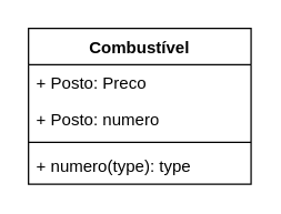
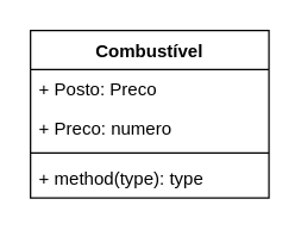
  <mxCell id="0" />
  <mxCell id="1" parent="0" />
  <mxCell id="2" value="Combustível" style="swimlane;fontStyle=1;align=center;verticalAlign=top;childLayout=stackLayout;horizontal=1;startSize=26;horizontalStack=0;resizeParent=1;resizeParentMax=0;resizeLast=0;collapsible=1;marginBottom=0;whiteSpace=wrap;html=1;" parent="1" vertex="1"><mxGeometry x="20" y="20" width="160" height="112" as="geometry"><mxRectangle x="330" y="500" width="100" height="30" as="alternateBounds" /></mxGeometry></mxCell>
  <mxCell id="3" value="+ Posto: Preco" style="text;strokeColor=none;fillColor=none;align=left;verticalAlign=top;spacingLeft=4;spacingRight=4;overflow=hidden;rotatable=0;points=[[0,0.5],[1,0.5]];portConstraint=eastwest;whiteSpace=wrap;html=1;" vertex="1" parent="2"><mxGeometry y="26" width="160" height="26" as="geometry" /></mxCell>
- <mxCell id="4" value="+ Posto: numero" style="text;strokeColor=none;fillColor=none;align=left;verticalAlign=top;spacingLeft=4;spacingRight=4;overflow=hidden;rotatable=0;points=[[0,0.5],[1,0.5]];portConstraint=eastwest;whiteSpace=wrap;html=1;" parent="2" vertex="1"><mxGeometry y="52" width="160" height="26" as="geometry" /></mxCell>
+ <mxCell id="4" value="+ Preco: numero" style="text;strokeColor=none;fillColor=none;align=left;verticalAlign=top;spacingLeft=4;spacingRight=4;overflow=hidden;rotatable=0;points=[[0,0.5],[1,0.5]];portConstraint=eastwest;whiteSpace=wrap;html=1;" parent="2" vertex="1"><mxGeometry y="52" width="160" height="26" as="geometry" /></mxCell>
  <mxCell id="5" value="" style="line;strokeWidth=1;fillColor=none;align=left;verticalAlign=middle;spacingTop=-1;spacingLeft=3;spacingRight=3;rotatable=0;labelPosition=right;points=[];portConstraint=eastwest;strokeColor=inherit;" parent="2" vertex="1"><mxGeometry y="78" width="160" height="8" as="geometry" /></mxCell>
- <mxCell id="6" value="+ numero(type): type" style="text;strokeColor=none;fillColor=none;align=left;verticalAlign=top;spacingLeft=4;spacingRight=4;overflow=hidden;rotatable=0;points=[[0,0.5],[1,0.5]];portConstraint=eastwest;whiteSpace=wrap;html=1;" parent="2" vertex="1"><mxGeometry y="86" width="160" height="26" as="geometry" /></mxCell>
+ <mxCell id="6" value="+ method(type): type" style="text;strokeColor=none;fillColor=none;align=left;verticalAlign=top;spacingLeft=4;spacingRight=4;overflow=hidden;rotatable=0;points=[[0,0.5],[1,0.5]];portConstraint=eastwest;whiteSpace=wrap;html=1;" parent="2" vertex="1"><mxGeometry y="86" width="160" height="26" as="geometry" /></mxCell>
